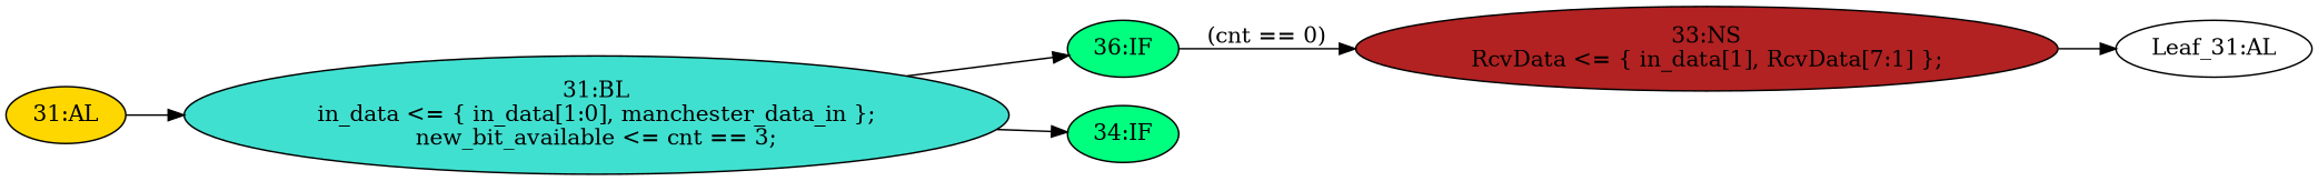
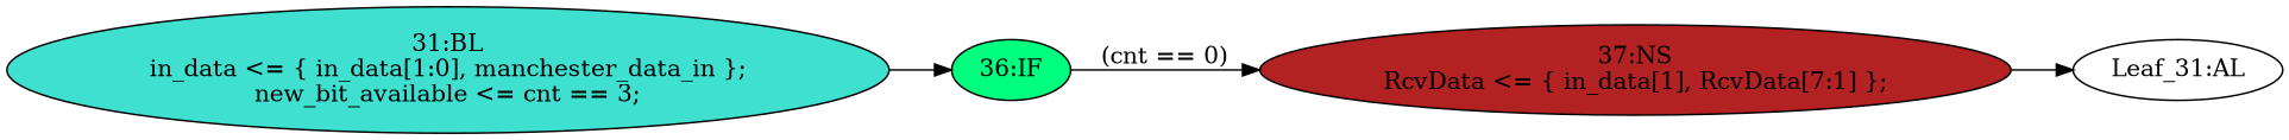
  strict digraph {
    rankdir=LR
    node [fillcolor=springgreen statements="[]" style=filled typ=IfStatement]
    edge [cond="[]" lineno=None]
    n1 [ast="<pyverilog.vparser.ast.Block object at 0x7f4415e11a90>" fillcolor=turquoise label="31:BL\nin_data <= { in_data[1:0], manchester_data_in };\nnew_bit_available <= cnt == 3;" statements="[<pyverilog.vparser.ast.NonblockingSubstitution object at 0x7f4415e11590>, <pyverilog.vparser.ast.NonblockingSubstitution object at 0x7f4415e11890>]" typ=Block]
    n2 [ast="<pyverilog.vparser.ast.IfStatement object at 0x7f4415e11fd0>" label="36:IF"]
-   n3 [ast="<pyverilog.vparser.ast.IfStatement object at 0x7f4415e11ad0>" label="34:IF"]
-   n4 [ast="<pyverilog.vparser.ast.NonblockingSubstitution object at 0x7f4415e17050>" fillcolor=firebrick label="33:NS\nRcvData <= { in_data[1], RcvData[7:1] };" statements="[<pyverilog.vparser.ast.NonblockingSubstitution object at 0x7f4415e17050>]" typ=NonblockingSubstitution]
+   n4 [ast="<pyverilog.vparser.ast.NonblockingSubstitution object at 0x7f4415e17050>" fillcolor=firebrick label="37:NS\nRcvData <= { in_data[1], RcvData[7:1] };" statements="[<pyverilog.vparser.ast.NonblockingSubstitution object at 0x7f4415e17050>]" typ=NonblockingSubstitution]
    n5 [def_var="['cnt', 'in_data', 'RcvData', 'new_bit_available']" label="Leaf_31:AL" fillcolor="" statements="" style="" typ=""]
-   n6 [ast="<pyverilog.vparser.ast.Always object at 0x7f4415e17450>" clk_sens=True fillcolor=gold label="31:AL" sens="['clk48']" typ=Always use_var="['cnt', 'in_data', 'RcvData', 'manchester_data_in']"]
    n1 -> n2
-   n1 -> n3
    n2 -> n4 [cond="['cnt']" label="(cnt == 0)" lineno=36]
    n4 -> n5
-   n6 -> n1
  }
